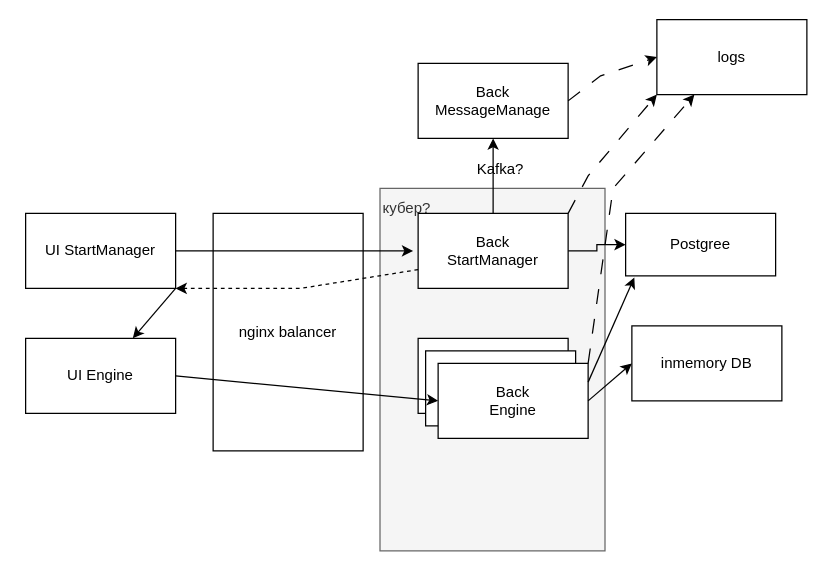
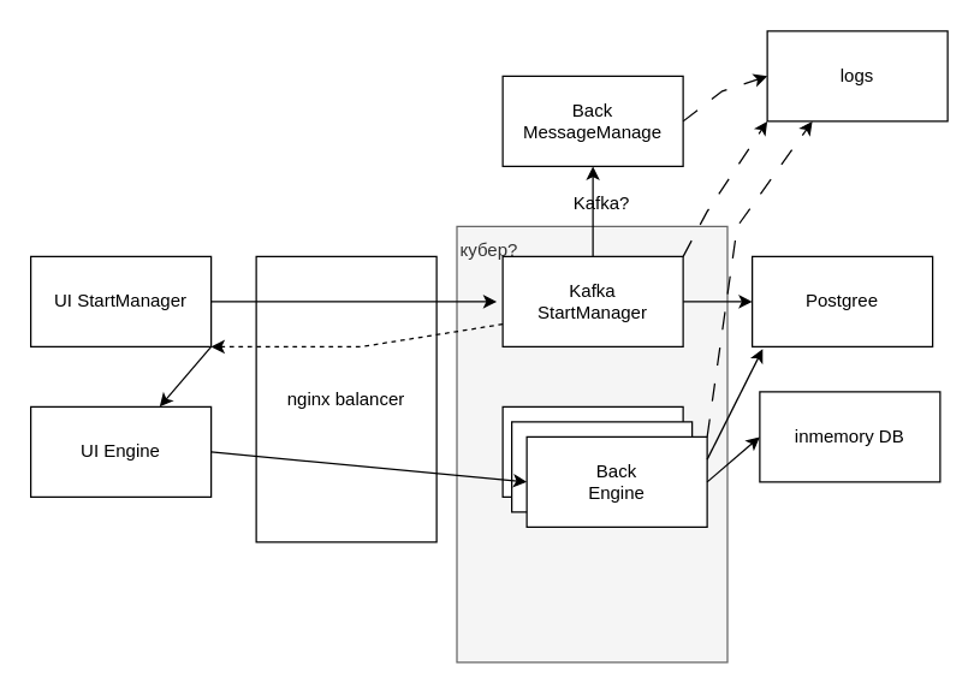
  <mxCell id="0" />
  <mxCell id="1" parent="0" />
  <mxCell id="2" value="кубер?&lt;br&gt;&lt;br&gt;&lt;br&gt;&lt;br&gt;&lt;br&gt;&lt;br&gt;&lt;br&gt;&lt;br&gt;&lt;br&gt;&lt;br&gt;&lt;br&gt;&lt;br&gt;&lt;br&gt;&lt;br&gt;&lt;br&gt;&lt;br&gt;&lt;br&gt;&lt;br&gt;&lt;br&gt;" style="rounded=0;whiteSpace=wrap;html=1;align=left;fillColor=#f5f5f5;fontColor=#333333;strokeColor=#666666;" vertex="1" parent="1"><mxGeometry x="303.5" y="150" width="180" height="290" as="geometry" /></mxCell>
  <mxCell id="3" value="UI StartManager" style="rounded=0;whiteSpace=wrap;html=1;" vertex="1" parent="1"><mxGeometry x="20" y="170" width="120" height="60" as="geometry" /></mxCell>
  <mxCell id="4" value="" style="edgeStyle=orthogonalEdgeStyle;rounded=0;orthogonalLoop=1;jettySize=auto;html=1;" edge="1" parent="1" source="6" target="7"><mxGeometry relative="1" as="geometry" /></mxCell>
  <mxCell id="5" value="" style="edgeStyle=orthogonalEdgeStyle;rounded=0;orthogonalLoop=1;jettySize=auto;html=1;" edge="1" parent="1" source="6" target="15"><mxGeometry relative="1" as="geometry" /></mxCell>
- <mxCell id="6" value="Back&lt;br&gt;StartManager" style="rounded=0;whiteSpace=wrap;html=1;" vertex="1" parent="1"><mxGeometry x="334" y="170" width="120" height="60" as="geometry" /></mxCell>
- <mxCell id="7" value="Postgree" style="rounded=0;whiteSpace=wrap;html=1;" vertex="1" parent="1"><mxGeometry x="500" y="170" width="120" height="50" as="geometry" /></mxCell>
+ <mxCell id="6" value="Kafka&lt;br&gt;StartManager" style="rounded=0;whiteSpace=wrap;html=1;" vertex="1" parent="1"><mxGeometry x="334" y="170" width="120" height="60" as="geometry" /></mxCell>
+ <mxCell id="7" value="Postgree" style="rounded=0;whiteSpace=wrap;html=1;" vertex="1" parent="1"><mxGeometry x="500" y="170" width="120" height="60" as="geometry" /></mxCell>
  <mxCell id="8" value="UI Engine" style="rounded=0;whiteSpace=wrap;html=1;" vertex="1" parent="1"><mxGeometry x="20" y="270" width="120" height="60" as="geometry" /></mxCell>
  <mxCell id="9" value="Back&lt;br&gt;Engine" style="rounded=0;whiteSpace=wrap;html=1;" vertex="1" parent="1"><mxGeometry x="334" y="270" width="120" height="60" as="geometry" /></mxCell>
  <mxCell id="10" value="inmemory DB" style="rounded=0;whiteSpace=wrap;html=1;" vertex="1" parent="1"><mxGeometry x="505" y="260" width="120" height="60" as="geometry" /></mxCell>
  <mxCell id="11" value="Back&lt;br&gt;Engine" style="rounded=0;whiteSpace=wrap;html=1;" vertex="1" parent="1"><mxGeometry x="340" y="280" width="120" height="60" as="geometry" /></mxCell>
  <mxCell id="12" value="Back&lt;br&gt;Engine" style="rounded=0;whiteSpace=wrap;html=1;" vertex="1" parent="1"><mxGeometry x="350" y="290" width="120" height="60" as="geometry" /></mxCell>
  <mxCell id="13" value="" style="endArrow=classic;html=1;rounded=0;exitX=1;exitY=0.5;exitDx=0;exitDy=0;entryX=0;entryY=0.5;entryDx=0;entryDy=0;" edge="1" parent="1" source="12" target="10"><mxGeometry width="50" height="50" relative="1" as="geometry"><mxPoint x="290" y="310" as="sourcePoint" /><mxPoint x="360" y="330" as="targetPoint" /></mxGeometry></mxCell>
  <mxCell id="14" value="" style="endArrow=classic;html=1;rounded=0;exitX=1;exitY=0.25;exitDx=0;exitDy=0;entryX=0.058;entryY=1.025;entryDx=0;entryDy=0;entryPerimeter=0;" edge="1" parent="1" source="12" target="7"><mxGeometry width="50" height="50" relative="1" as="geometry"><mxPoint x="480" y="330" as="sourcePoint" /><mxPoint x="510" y="310" as="targetPoint" /></mxGeometry></mxCell>
  <mxCell id="15" value="Back&lt;br&gt;MessageManage" style="rounded=0;whiteSpace=wrap;html=1;" vertex="1" parent="1"><mxGeometry x="334" y="50" width="120" height="60" as="geometry" /></mxCell>
  <mxCell id="16" value="Kafka?" style="text;html=1;strokeColor=none;fillColor=none;align=center;verticalAlign=middle;whiteSpace=wrap;rounded=0;" vertex="1" parent="1"><mxGeometry x="370" y="120" width="60" height="30" as="geometry" /></mxCell>
- <mxCell id="17" value="logs" style="rounded=0;whiteSpace=wrap;html=1;" vertex="1" parent="1"><mxGeometry x="525" y="15" width="120" height="60" as="geometry" /></mxCell>
+ <mxCell id="17" value="logs" style="rounded=0;whiteSpace=wrap;html=1;" vertex="1" parent="1"><mxGeometry x="510" y="20" width="120" height="60" as="geometry" /></mxCell>
  <mxCell id="18" value="" style="endArrow=classic;html=1;rounded=0;entryX=0;entryY=1;entryDx=0;entryDy=0;exitX=1;exitY=0;exitDx=0;exitDy=0;dashed=1;dashPattern=12 12;" edge="1" parent="1" source="6" target="17"><mxGeometry width="50" height="50" relative="1" as="geometry"><mxPoint x="454" y="160" as="sourcePoint" /><mxPoint x="504" y="110" as="targetPoint" /><Array as="points"><mxPoint x="470" y="140" /></Array></mxGeometry></mxCell>
  <mxCell id="19" value="" style="endArrow=classic;html=1;rounded=0;entryX=0;entryY=0.5;entryDx=0;entryDy=0;exitX=1;exitY=0.5;exitDx=0;exitDy=0;dashed=1;dashPattern=12 12;" edge="1" parent="1" source="15" target="17"><mxGeometry width="50" height="50" relative="1" as="geometry"><mxPoint x="464" y="180" as="sourcePoint" /><mxPoint x="520" y="90" as="targetPoint" /><Array as="points"><mxPoint x="480" y="60" /></Array></mxGeometry></mxCell>
  <mxCell id="20" value="" style="endArrow=classic;html=1;rounded=0;entryX=0.25;entryY=1;entryDx=0;entryDy=0;exitX=1;exitY=0;exitDx=0;exitDy=0;dashed=1;dashPattern=12 12;" edge="1" parent="1" source="12" target="17"><mxGeometry width="50" height="50" relative="1" as="geometry"><mxPoint x="464" y="90" as="sourcePoint" /><mxPoint x="520" y="60" as="targetPoint" /><Array as="points"><mxPoint x="490" y="150" /></Array></mxGeometry></mxCell>
  <mxCell id="21" value="nginx balancer" style="rounded=0;whiteSpace=wrap;html=1;" vertex="1" parent="1"><mxGeometry x="170" y="170" width="120" height="190" as="geometry" /></mxCell>
  <mxCell id="22" value="" style="endArrow=classic;html=1;rounded=0;exitX=1;exitY=0.5;exitDx=0;exitDy=0;" edge="1" parent="1" source="3"><mxGeometry width="50" height="50" relative="1" as="geometry"><mxPoint x="370" y="280" as="sourcePoint" /><mxPoint x="330" y="200" as="targetPoint" /></mxGeometry></mxCell>
  <mxCell id="23" value="" style="endArrow=classic;html=1;rounded=0;exitX=1;exitY=0.5;exitDx=0;exitDy=0;entryX=0;entryY=0.5;entryDx=0;entryDy=0;" edge="1" parent="1" source="8" target="12"><mxGeometry width="50" height="50" relative="1" as="geometry"><mxPoint x="370" y="280" as="sourcePoint" /><mxPoint x="420" y="230" as="targetPoint" /></mxGeometry></mxCell>
  <mxCell id="24" value="" style="endArrow=classic;html=1;rounded=0;entryX=1;entryY=1;entryDx=0;entryDy=0;exitX=0;exitY=0.75;exitDx=0;exitDy=0;dashed=1;" edge="1" parent="1" source="6" target="3"><mxGeometry width="50" height="50" relative="1" as="geometry"><mxPoint x="370" y="280" as="sourcePoint" /><mxPoint x="420" y="230" as="targetPoint" /><Array as="points"><mxPoint x="240" y="230" /></Array></mxGeometry></mxCell>
  <mxCell id="25" value="" style="endArrow=classic;html=1;rounded=0;" edge="1" parent="1" target="8"><mxGeometry width="50" height="50" relative="1" as="geometry"><mxPoint x="140" y="230" as="sourcePoint" /><mxPoint x="420" y="230" as="targetPoint" /></mxGeometry></mxCell>
